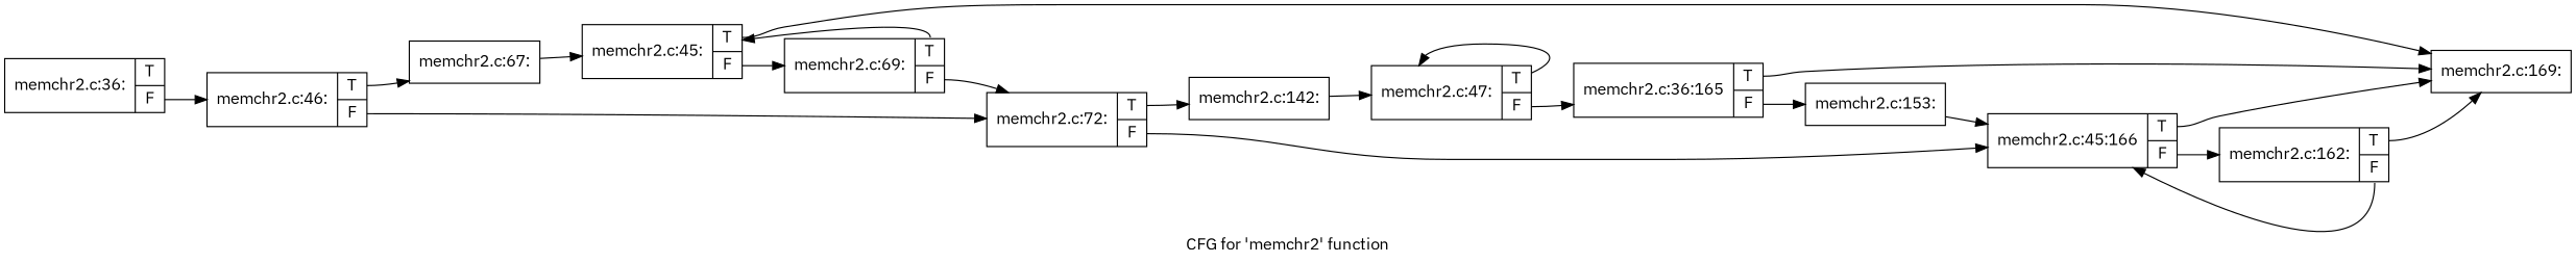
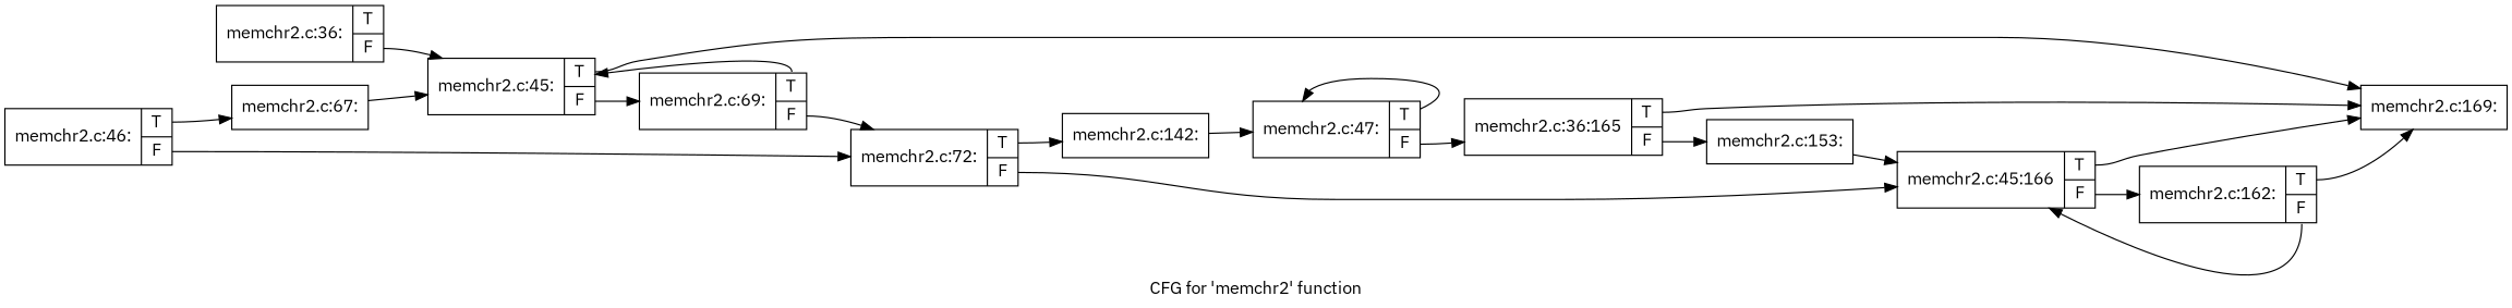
  digraph {
    fontname="IBM Plex Sans"
    label="CFG for 'memchr2' function"
    rankdir=LR
    node [fontname="IBM Plex Sans" shape=record]
    edge [fontname="IBM Plex Sans" tailport=s0]
    n1 [label="{memchr2.c:36:|{<s0>T|<s1>F}}"]
    n2 [label="{memchr2.c:46:|{<s0>T|<s1>F}}"]
    n3 [label="{memchr2.c:67:}"]
    n4 [label="{memchr2.c:72:|{<s0>T|<s1>F}}"]
    n5 [label="{memchr2.c:169:}"]
    n6 [label="{memchr2.c:45:|{<s0>T|<s1>F}}"]
    n7 [label="{memchr2.c:142:}"]
    n8 [label="{memchr2.c:45:166|{<s0>T|<s1>F}}"]
    n9 [label="{memchr2.c:69:|{<s0>T|<s1>F}}"]
    n10 [label="{memchr2.c:47:|{<s0>T|<s1>F}}"]
    n11 [label="{memchr2.c:36:165|{<s0>T|<s1>F}}"]
    n12 [label="{memchr2.c:153:}"]
    n13 [label="{memchr2.c:162:|{<s0>T|<s1>F}}"]
-   n1 -> n2 [tailport=s1]
+   n1 -> n6 [tailport=s1]
    n2 -> n3
    n2 -> n4 [tailport=s1]
    n3 -> n6
    n4 -> n7
    n4 -> n8 [tailport=s1]
    n6 -> n5
    n6 -> n9 [tailport=s1]
    n7 -> n10
    n8 -> n5
    n8 -> n13 [tailport=s1]
    n9 -> n4 [tailport=s1]
    n9 -> n6
    n10 -> n10
    n10 -> n11 [tailport=s1]
    n11 -> n5
    n11 -> n12 [tailport=s1]
    n12 -> n8
    n13 -> n5
    n13 -> n8 [tailport=s1]
  }
